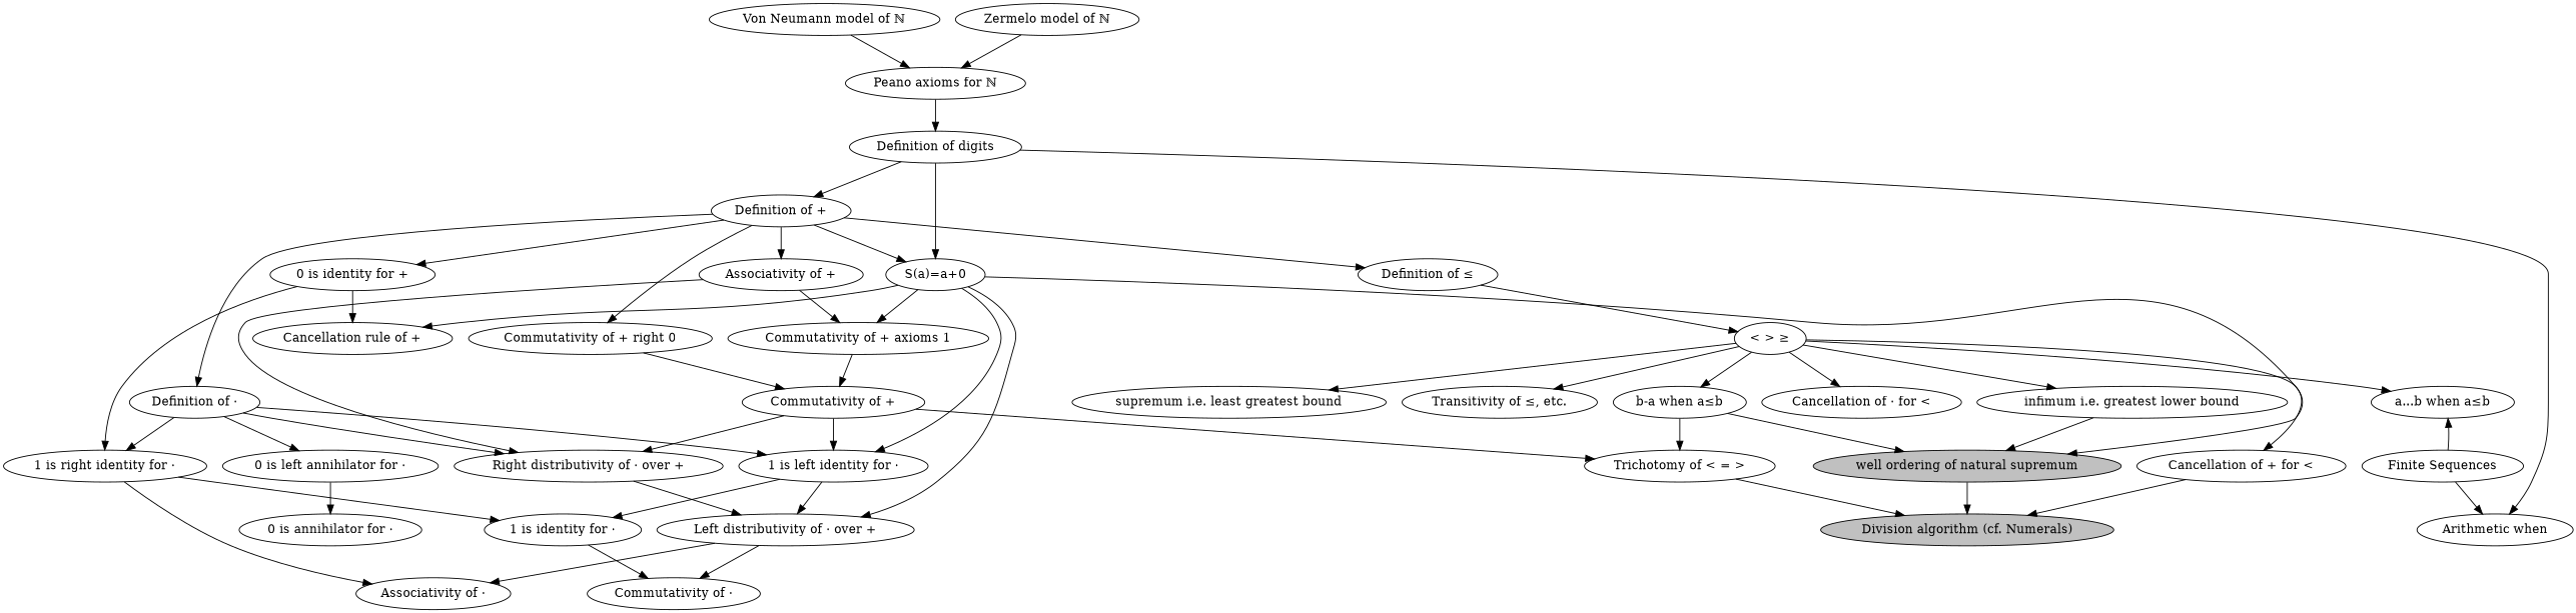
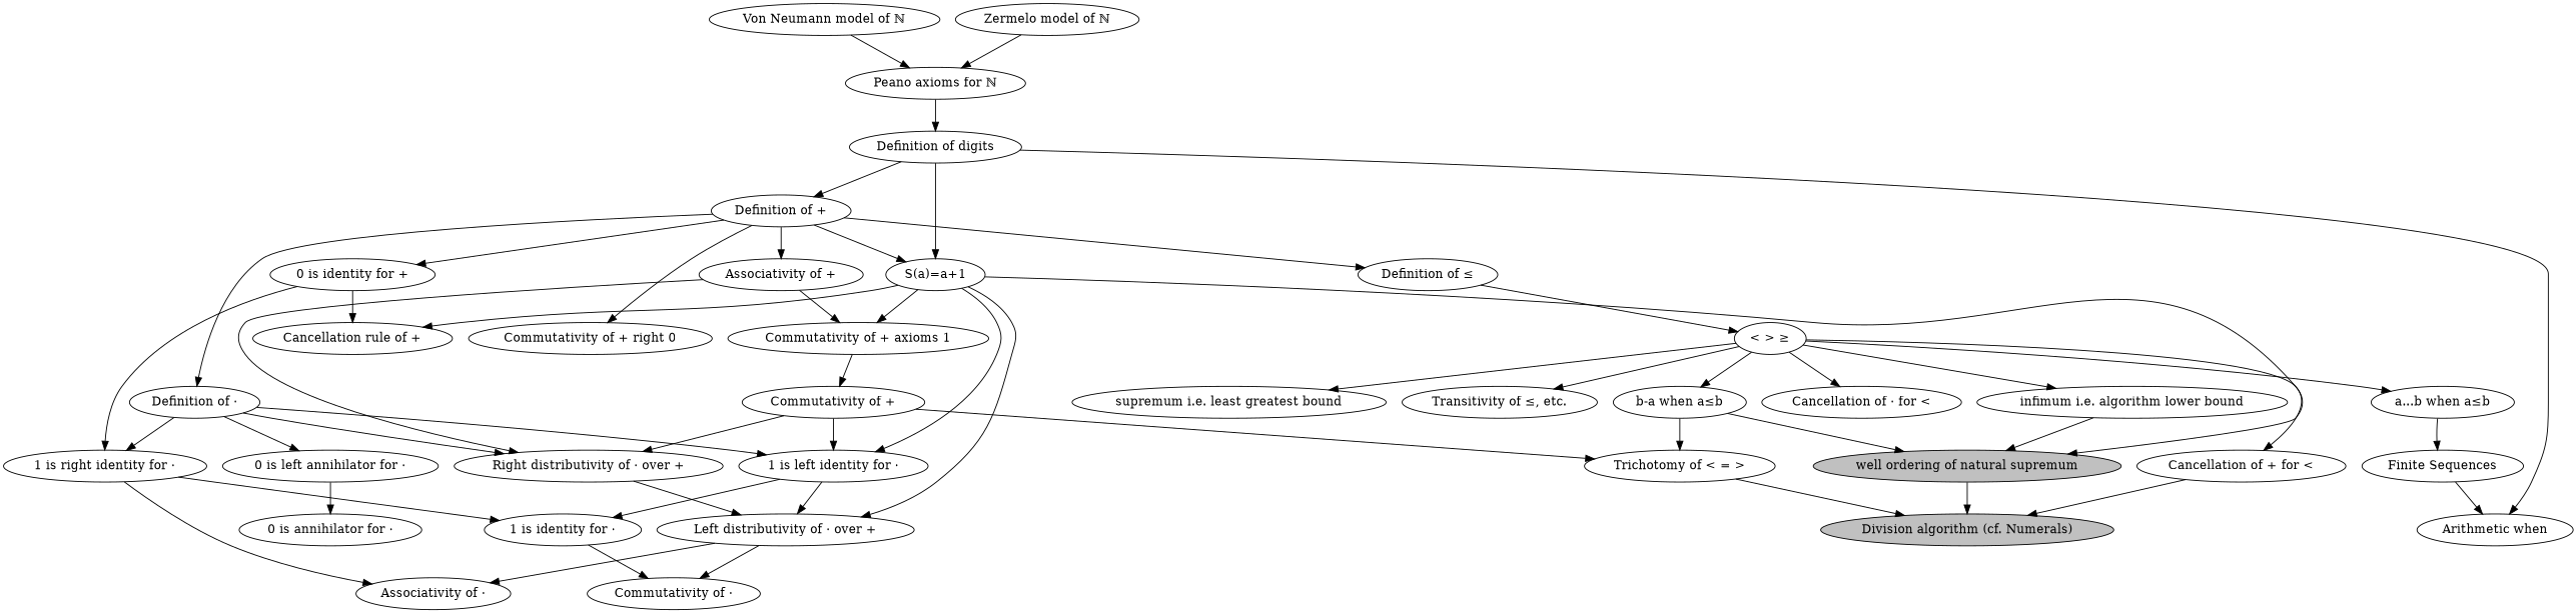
  strict digraph {
    n1 [label="Von Neumann model of &#x2115;"]
    n2 [label="Peano axioms for &#x2115;"]
    n3 [label="Definition of digits"]
    n4 [label="Zermelo model of &#x2115;"]
    n5 [label="Definition of +"]
    n6 [label="Definition of &middot;"]
    n7 [label="Definition of &le;"]
-   n8 [label="S(a)=a+0"]
+   n8 [label="S(a)=a+1"]
    n9 [label="0 is identity for +"]
    n10 [label="Associativity of +"]
    n11 [label="Commutativity of + right 0"]
    n12 [label="Arithmetic when"]
    n13 [label="1 is left identity for &middot;"]
    n14 [label="1 is right identity for &middot;"]
    n15 [label="0 is left annihilator for &middot;"]
    n16 [label="Right distributivity of &middot; over +"]
    n17 [label="&lt; &gt; &ge;"]
    n18 [label="Cancellation rule of +"]
    n19 [label="Commutativity of + axioms 1"]
    n20 [label="Left distributivity of &middot; over +"]
    n21 [fillcolor=silver label="well ordering of natural supremum" style=filled]
    n22 [label="Commutativity of +"]
    n23 [label="1 is identity for &middot;"]
    n24 [label="Associativity of &middot;"]
    n25 [label="0 is annihilator for &middot;"]
    n26 [label="b-a when a&le;b"]
    n27 [label="a...b when a&le;b"]
-   n28 [label="infimum i.e. greatest lower bound"]
+   n28 [label="infimum i.e. algorithm lower bound"]
    n29 [label="supremum i.e. least greatest bound"]
    n30 [label="Transitivity of &le;, etc."]
    n31 [label="Cancellation of + for &lt;"]
    n32 [label="Cancellation of &middot; for &lt;"]
    n33 [label="Commutativity of &middot;"]
    n34 [fillcolor=silver label="Division algorithm (cf. Numerals)" style=filled]
    n35 [label="Trichotomy of &lt; = &gt;"]
    n36 [label="Finite Sequences"]
    n1 -> n2
    n2 -> n3
    n3 -> n5
    n3 -> n8
    n3 -> n12
    n4 -> n2
    n5 -> n6
    n5 -> n7
    n5 -> n8
    n5 -> n9
    n5 -> n10
    n5 -> n11
    n6 -> n13
    n6 -> n14
    n6 -> n15
    n6 -> n16
    n7 -> n17
    n8 -> n13
    n8 -> n18
    n8 -> n19
    n8 -> n20
    n8 -> n21
    n9 -> n14
    n9 -> n18
    n10 -> n16
    n10 -> n19
-   n11 -> n22
    n13 -> n20
    n13 -> n23
    n14 -> n23
    n14 -> n24
    n15 -> n25
    n16 -> n20
    n17 -> n26
    n17 -> n27
    n17 -> n28
    n17 -> n29
    n17 -> n30
    n17 -> n31
    n17 -> n32
    n19 -> n22
    n20 -> n24
    n20 -> n33
    n21 -> n34
    n22 -> n13
    n22 -> n16
    n22 -> n35
    n23 -> n33
    n26 -> n21
    n26 -> n35
-   n36 -> n27
+   n27 -> n36
    n28 -> n21
    n31 -> n34
    n35 -> n34
    n36 -> n12
  }
